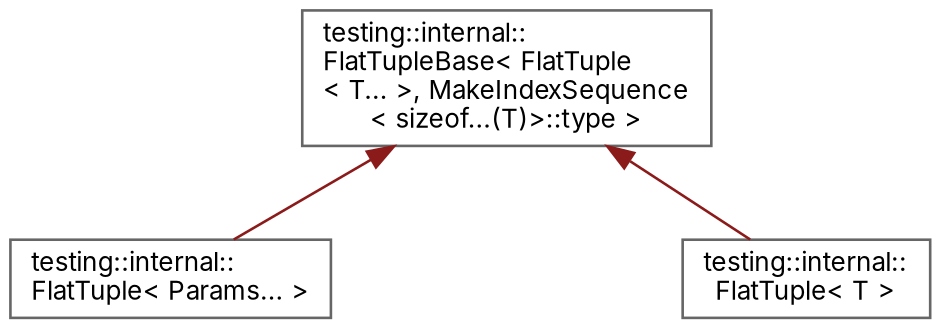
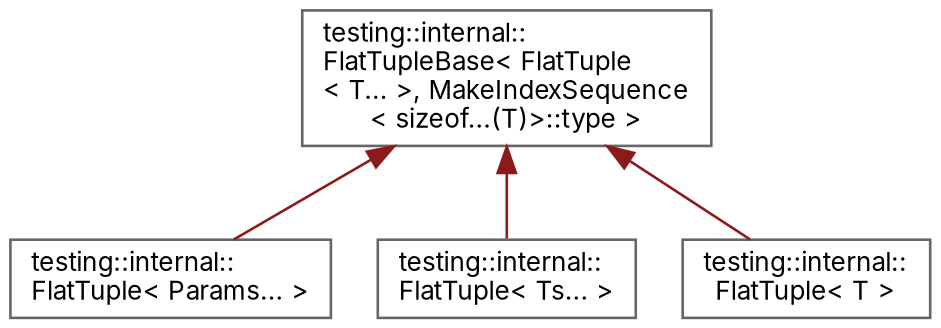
  digraph {
    rankdir=TB
    fontname=Inter
    node [color=grey40 fillcolor=white fontname=Inter fontsize=10 shape=box style=filled]
    edge [color=firebrick4 dir=back fontname=Inter fontsize=10 labelfontname=Helvetica labelfontsize=10 style=solid]
    n1 [height=0.2 label="testing::internal::\lFlatTupleBase\< FlatTuple\l\< T... \>, MakeIndexSequence\l\< sizeof...(T)\>::type \>" width=0.4]
    n2 [height=0.2 label="testing::internal::\lFlatTuple\< Params... \>" width=0.4]
+   n3 [height=0.2 label="testing::internal::\lFlatTuple\< Ts... \>" width=0.4]
    n4 [height=0.2 label="testing::internal::\lFlatTuple\< T \>" width=0.4]
    n1 -> n2
+   n1 -> n3
    n1 -> n4
  }
